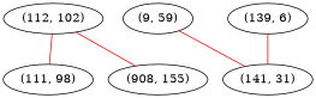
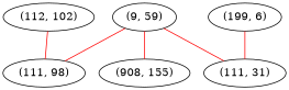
  graph {
    edge [color=red weight=1]
    n1 [label="(908, 155)"]
    "(112, 102)"
    "(111, 98)"
    "(9, 59)"
-   "(111, 31)" [label="(141, 31)"]
-   "(199, 6)" [label="(139, 6)"]
-   "(112, 102)" -- n1
+   "(111, 31)"
+   "(199, 6)"
+   "(9, 59)" -- n1
    "(112, 102)" -- "(111, 98)"
+   "(9, 59)" -- "(111, 98)"
    "(9, 59)" -- "(111, 31)"
    "(199, 6)" -- "(111, 31)"
  }
